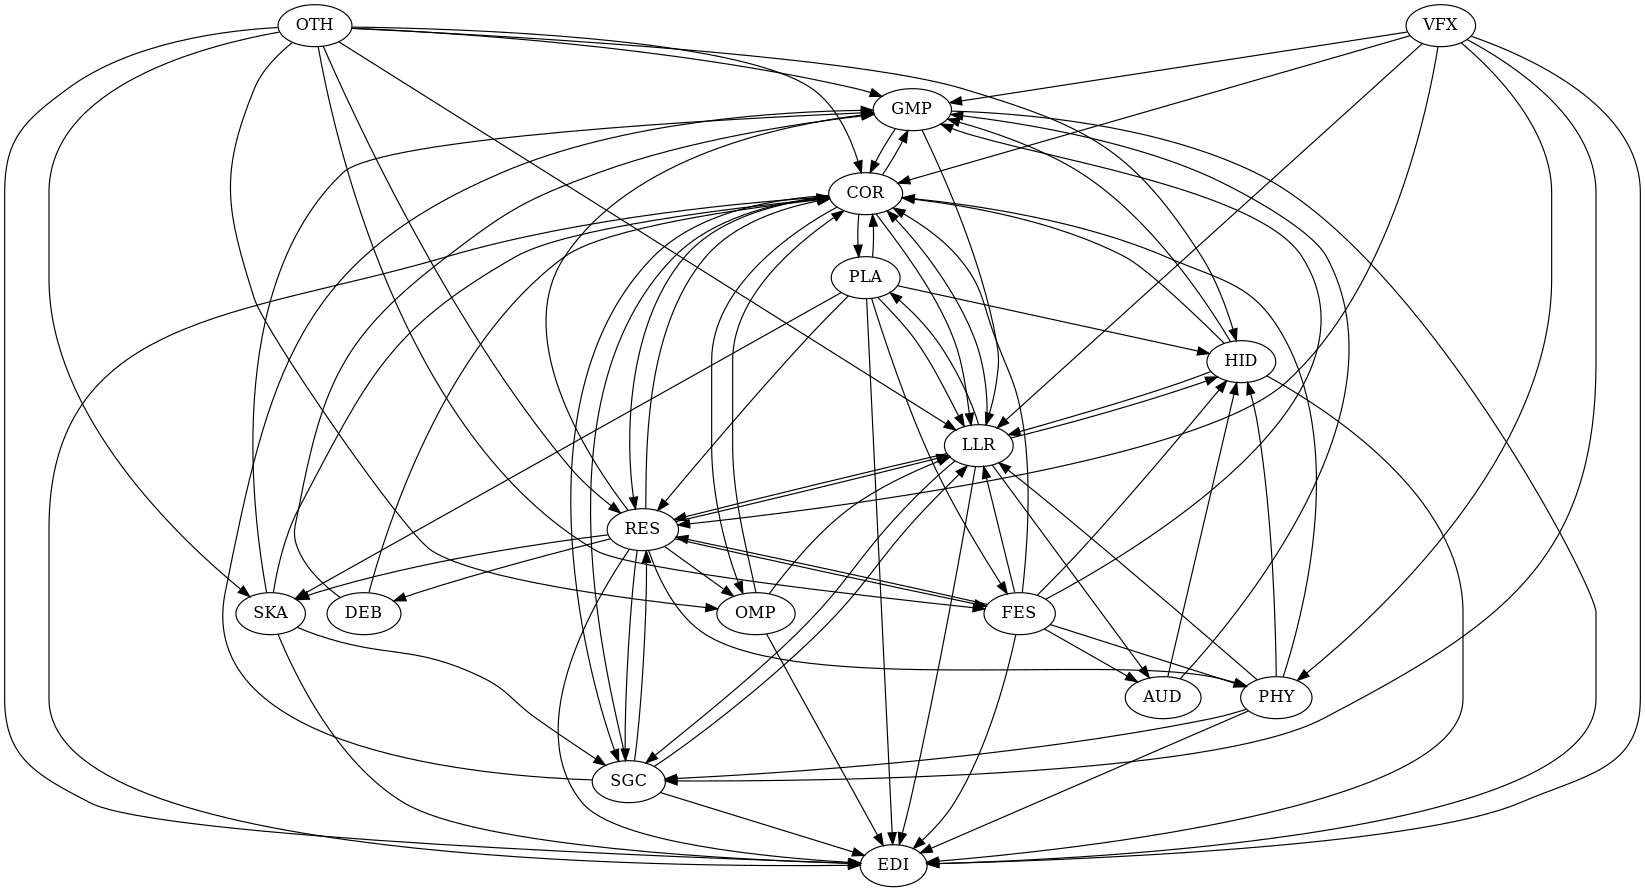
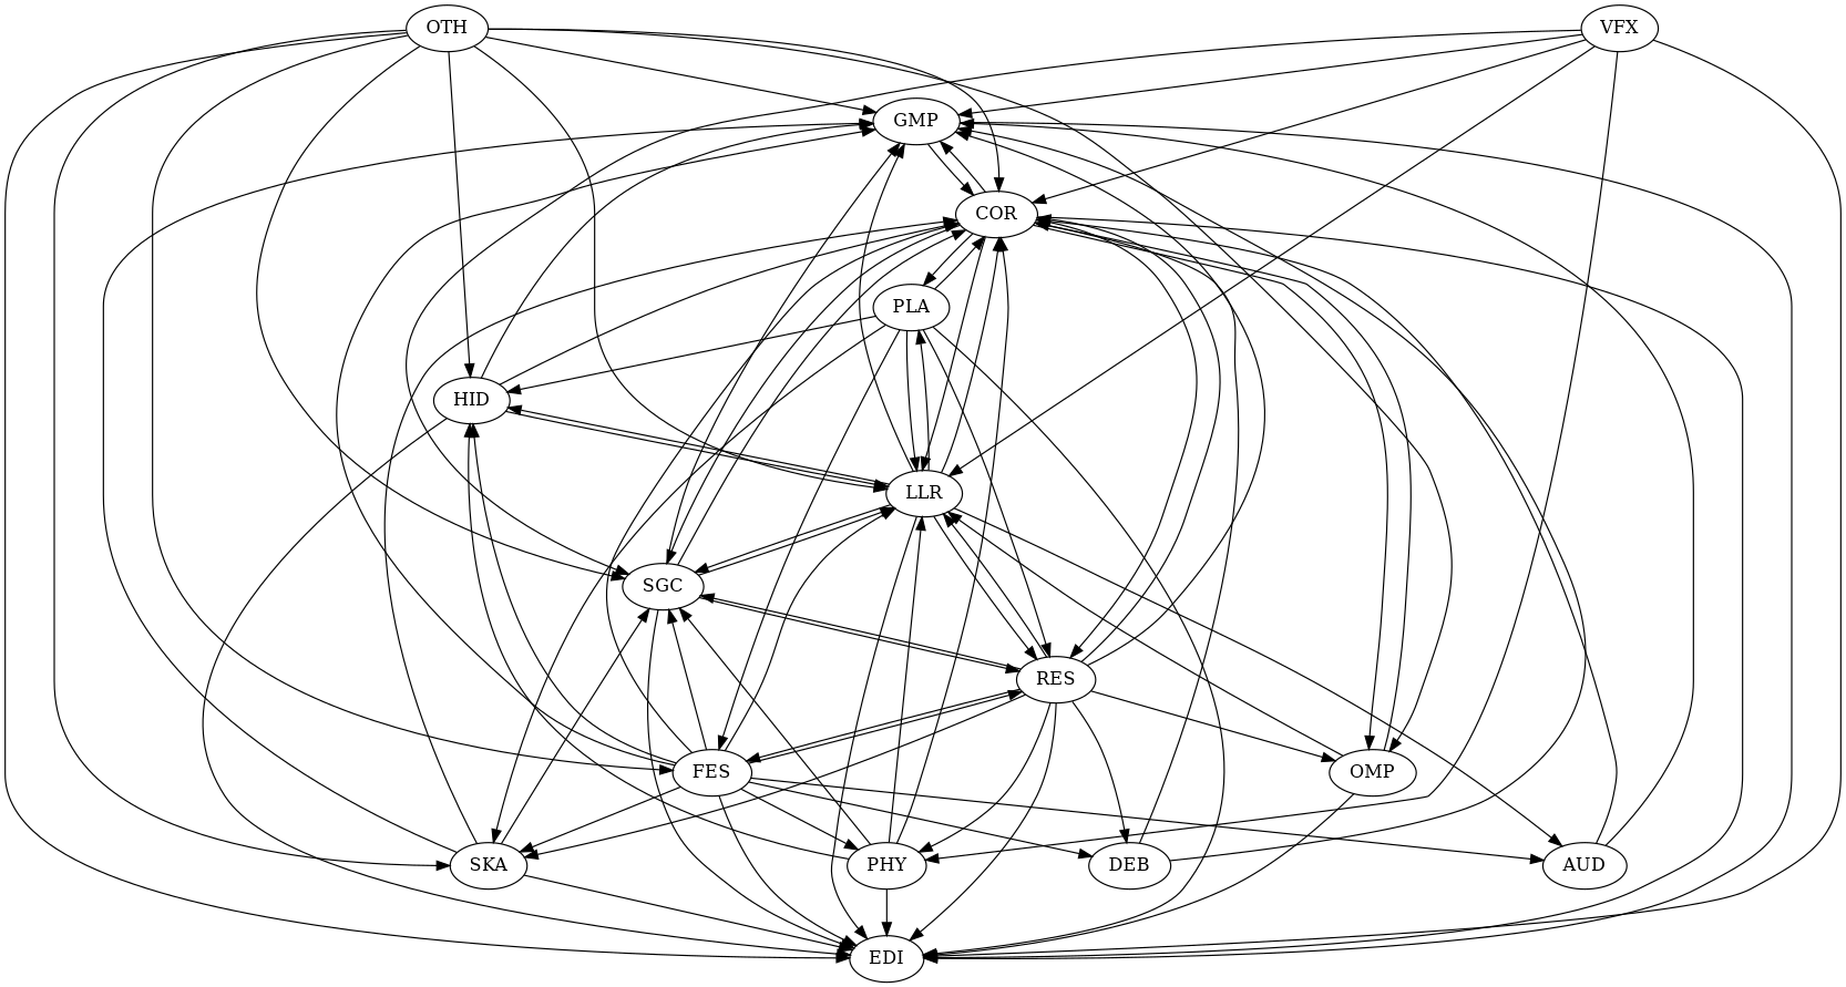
  digraph {
    GMP
    COR
    EDI
    RES
    SGC
    OMP
    LLR
    PLA
    PHY
    SKA
    FES
    DEB
    HID
    AUD
    VFX
    OTH
    GMP -> COR
    GMP -> EDI
    COR -> GMP
    COR -> EDI
    COR -> RES
    COR -> SGC
    COR -> OMP
    COR -> LLR
    COR -> PLA
    RES -> GMP
    RES -> COR
    RES -> EDI
    RES -> SGC
    RES -> OMP
    RES -> LLR
    RES -> PHY
    RES -> SKA
    RES -> FES
    RES -> DEB
    SGC -> GMP
    SGC -> COR
    SGC -> EDI
    SGC -> RES
    SGC -> LLR
    OMP -> COR
    OMP -> EDI
    OMP -> LLR
-   GMP -> LLR
+   LLR -> GMP
    LLR -> COR
    LLR -> EDI
    LLR -> RES
    LLR -> SGC
    LLR -> PLA
    LLR -> HID
    LLR -> AUD
    PLA -> COR
    PLA -> EDI
    PLA -> RES
    PLA -> LLR
    PLA -> SKA
    PLA -> FES
    PLA -> HID
    PHY -> COR
    PHY -> EDI
    PHY -> SGC
    PHY -> LLR
    PHY -> HID
    SKA -> GMP
    SKA -> COR
    SKA -> EDI
    SKA -> SGC
    FES -> GMP
    FES -> COR
    FES -> EDI
    FES -> RES
+   FES -> SGC
    FES -> LLR
    FES -> PHY
+   FES -> SKA
+   FES -> DEB
    FES -> HID
    FES -> AUD
    DEB -> GMP
    DEB -> COR
    HID -> GMP
    HID -> COR
    HID -> EDI
    HID -> LLR
    AUD -> GMP
-   AUD -> HID
+   AUD -> COR
    VFX -> GMP
    VFX -> COR
    VFX -> EDI
-   VFX -> RES
    VFX -> SGC
    VFX -> LLR
    VFX -> PHY
    OTH -> GMP
    OTH -> COR
    OTH -> EDI
-   OTH -> RES
+   OTH -> SGC
    OTH -> OMP
    OTH -> LLR
    OTH -> SKA
    OTH -> FES
    OTH -> HID
  }
